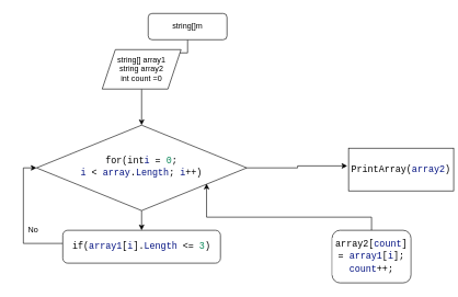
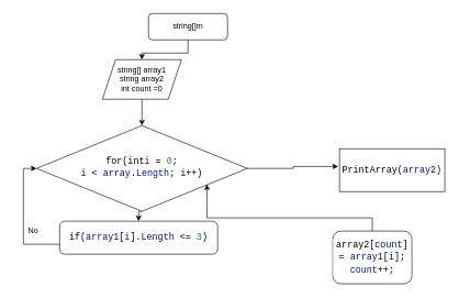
  <mxCell id="0" />
  <mxCell id="1" parent="0" />
  <mxCell id="2" style="edgeStyle=orthogonalEdgeStyle;rounded=0;orthogonalLoop=1;jettySize=auto;html=1;exitX=0.5;exitY=1;exitDx=0;exitDy=0;entryX=0.5;entryY=0;entryDx=0;entryDy=0;" edge="1" parent="1" source="3" target="12"><mxGeometry relative="1" as="geometry" /></mxCell>
  <mxCell id="3" value="string[]m" style="rounded=1;whiteSpace=wrap;html=1;fontSize=12;glass=0;strokeWidth=1;shadow=0;" vertex="1" parent="1"><mxGeometry x="225" y="20" width="120" height="40" as="geometry" /></mxCell>
  <mxCell id="4" style="edgeStyle=orthogonalEdgeStyle;rounded=0;orthogonalLoop=1;jettySize=auto;html=1;exitX=0.5;exitY=1;exitDx=0;exitDy=0;entryX=0.5;entryY=0;entryDx=0;entryDy=0;" edge="1" parent="1" source="6" target="8"><mxGeometry relative="1" as="geometry" /></mxCell>
  <mxCell id="5" style="edgeStyle=orthogonalEdgeStyle;rounded=0;orthogonalLoop=1;jettySize=auto;html=1;exitX=1;exitY=0.5;exitDx=0;exitDy=0;entryX=-0.012;entryY=0.415;entryDx=0;entryDy=0;entryPerimeter=0;" edge="1" parent="1" source="6" target="13"><mxGeometry relative="1" as="geometry" /></mxCell>
  <mxCell id="6" value="&lt;div style=&quot;background-color: rgb(255, 255, 255); font-family: Consolas, &amp;quot;Courier New&amp;quot;, monospace; font-size: 14px; line-height: 19px;&quot;&gt;for(int&lt;span style=&quot;color: #001080;&quot;&gt;i&lt;/span&gt; = &lt;span style=&quot;color: #098658;&quot;&gt;0&lt;/span&gt;;&lt;/div&gt;&lt;div style=&quot;background-color: rgb(255, 255, 255); font-family: Consolas, &amp;quot;Courier New&amp;quot;, monospace; font-size: 14px; line-height: 19px;&quot;&gt;&lt;span style=&quot;color: #001080;&quot;&gt;i&lt;/span&gt; &amp;lt; &lt;span style=&quot;color: #001080;&quot;&gt;array&lt;/span&gt;.&lt;span style=&quot;color: #001080;&quot;&gt;Length&lt;/span&gt;; &lt;span style=&quot;color: #001080;&quot;&gt;i&lt;/span&gt;++)&lt;/div&gt;" style="rhombus;whiteSpace=wrap;html=1;shadow=0;fontFamily=Helvetica;fontSize=12;align=center;strokeWidth=1;spacing=6;spacingTop=-4;" vertex="1" parent="1"><mxGeometry x="55" y="190" width="320" height="130" as="geometry" /></mxCell>
  <mxCell id="7" style="edgeStyle=orthogonalEdgeStyle;rounded=0;orthogonalLoop=1;jettySize=auto;html=1;entryX=0;entryY=0.5;entryDx=0;entryDy=0;" edge="1" parent="1" source="8" target="6"><mxGeometry relative="1" as="geometry"><mxPoint x="25" y="260" as="targetPoint" /><Array as="points"><mxPoint x="35" y="370" /><mxPoint x="35" y="255" /></Array></mxGeometry></mxCell>
- <mxCell id="8" value="&lt;div style=&quot;background-color: rgb(255, 255, 255); font-family: Consolas, &amp;quot;Courier New&amp;quot;, monospace; font-size: 14px; line-height: 19px;&quot;&gt;if(&lt;span style=&quot;color: #001080;&quot;&gt;array1&lt;/span&gt;[&lt;span style=&quot;color: #001080;&quot;&gt;i&lt;/span&gt;].&lt;span style=&quot;color: #001080;&quot;&gt;Length&lt;/span&gt; &amp;lt;= &lt;span style=&quot;color: #098658;&quot;&gt;3&lt;/span&gt;)&lt;/div&gt;" style="rounded=1;whiteSpace=wrap;html=1;fontSize=12;glass=0;strokeWidth=1;shadow=0;" vertex="1" parent="1"><mxGeometry x="95" y="350" width="240" height="50" as="geometry" /></mxCell>
+ <mxCell id="8" value="&lt;div style=&quot;background-color: rgb(255, 255, 255); font-family: Consolas, &amp;quot;Courier New&amp;quot;, monospace; font-size: 14px; line-height: 19px;&quot;&gt;if(&lt;span style=&quot;color: #001080;&quot;&gt;array1&lt;/span&gt;[&lt;span style=&quot;color: #001080;&quot;&gt;i&lt;/span&gt;].&lt;span style=&quot;color: #001080;&quot;&gt;Length&lt;/span&gt; &amp;lt;= &lt;span style=&quot;color: #098658;&quot;&gt;3&lt;/span&gt;)&lt;/div&gt;" style="rounded=1;whiteSpace=wrap;html=1;fontSize=12;glass=0;strokeWidth=1;shadow=0;" vertex="1" parent="1"><mxGeometry x="90" y="335" width="240" height="50" as="geometry" /></mxCell>
  <mxCell id="9" style="edgeStyle=orthogonalEdgeStyle;rounded=0;orthogonalLoop=1;jettySize=auto;html=1;exitX=0.5;exitY=0;exitDx=0;exitDy=0;entryX=0.809;entryY=0.685;entryDx=0;entryDy=0;entryPerimeter=0;" edge="1" parent="1" source="10" target="6"><mxGeometry relative="1" as="geometry"><Array as="points"><mxPoint x="565" y="330" /><mxPoint x="314" y="330" /></Array></mxGeometry></mxCell>
  <mxCell id="10" value="&lt;div style=&quot;background-color: rgb(255, 255, 255); font-family: Consolas, &amp;quot;Courier New&amp;quot;, monospace; font-size: 14px; line-height: 19px;&quot;&gt;&lt;div&gt;array2[&lt;span style=&quot;color: #001080;&quot;&gt;count&lt;/span&gt;] = &lt;span style=&quot;color: #001080;&quot;&gt;array1&lt;/span&gt;[&lt;span style=&quot;color: #001080;&quot;&gt;i&lt;/span&gt;];&lt;/div&gt;&lt;div&gt;&lt;span style=&quot;color: rgb(0, 16, 128);&quot;&gt;count&lt;/span&gt;++;&lt;/div&gt;&lt;/div&gt;" style="rounded=1;whiteSpace=wrap;html=1;fontSize=12;glass=0;strokeWidth=1;shadow=0;" vertex="1" parent="1"><mxGeometry x="505" y="350" width="120" height="80" as="geometry" /></mxCell>
  <mxCell id="11" style="edgeStyle=orthogonalEdgeStyle;rounded=0;orthogonalLoop=1;jettySize=auto;html=1;exitX=0.5;exitY=1;exitDx=0;exitDy=0;entryX=0.5;entryY=0;entryDx=0;entryDy=0;" edge="1" parent="1" source="12" target="6"><mxGeometry relative="1" as="geometry" /></mxCell>
- <mxCell id="12" value="string[] array1&lt;br&gt;string array2&lt;br&gt;int count =0" style="shape=parallelogram;perimeter=parallelogramPerimeter;whiteSpace=wrap;html=1;fixedSize=1;" vertex="1" parent="1"><mxGeometry x="155" y="75" width="120" height="60" as="geometry" /></mxCell>
- <mxCell id="13" value="&lt;div style=&quot;background-color: rgb(255, 255, 255); font-family: Consolas, &amp;quot;Courier New&amp;quot;, monospace; font-size: 14px; line-height: 19px;&quot;&gt;PrintArray(&lt;span style=&quot;color: #001080;&quot;&gt;array2&lt;/span&gt;)&lt;/div&gt;" style="rounded=0;whiteSpace=wrap;html=1;" vertex="1" parent="1"><mxGeometry x="530" y="225" width="160" height="65" as="geometry" /></mxCell>
+ <mxCell id="12" value="string[] array1&lt;br&gt;string array2&lt;br&gt;int count =0" style="shape=parallelogram;perimeter=parallelogramPerimeter;whiteSpace=wrap;html=1;fixedSize=1;" vertex="1" parent="1"><mxGeometry x="155" y="90" width="120" height="60" as="geometry" /></mxCell>
+ <mxCell id="13" value="&lt;div style=&quot;background-color: rgb(255, 255, 255); font-family: Consolas, &amp;quot;Courier New&amp;quot;, monospace; font-size: 14px; line-height: 19px;&quot;&gt;PrintArray(&lt;span style=&quot;color: #001080;&quot;&gt;array2&lt;/span&gt;)&lt;/div&gt;" style="rounded=0;whiteSpace=wrap;html=1;" vertex="1" parent="1"><mxGeometry x="515" y="225" width="160" height="65" as="geometry" /></mxCell>
  <mxCell id="14" value="No" style="text;html=1;strokeColor=none;fillColor=none;align=center;verticalAlign=middle;whiteSpace=wrap;rounded=0;" vertex="1" parent="1"><mxGeometry x="20" y="335" width="60" height="30" as="geometry" /></mxCell>
